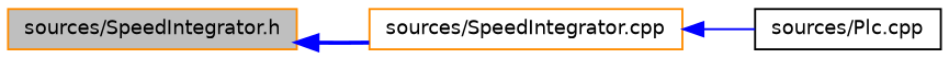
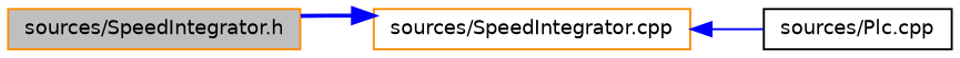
  digraph {
    rankdir=LR
    node [color=darkorange fillcolor=white fontname=Helvetica fontsize=10 shape=record style=filled]
    edge [color=blue dir=back fontname=Helvetica fontsize=10 labelfontname=Helvetica labelfontsize=10]
    n1 [fillcolor=grey75 fontcolor=black height=0.2 label="sources/SpeedIntegrator.h" width=0.4]
    n2 [height=0.2 label="sources/SpeedIntegrator.cpp" width=0.4]
    n3 [color=black height=0.2 label="sources/Plc.cpp" width=0.4]
-   n1 -> n2 [style=bold]
+   n2 -> n1 [style=bold]
    n2 -> n3 [style=solid]
  }
